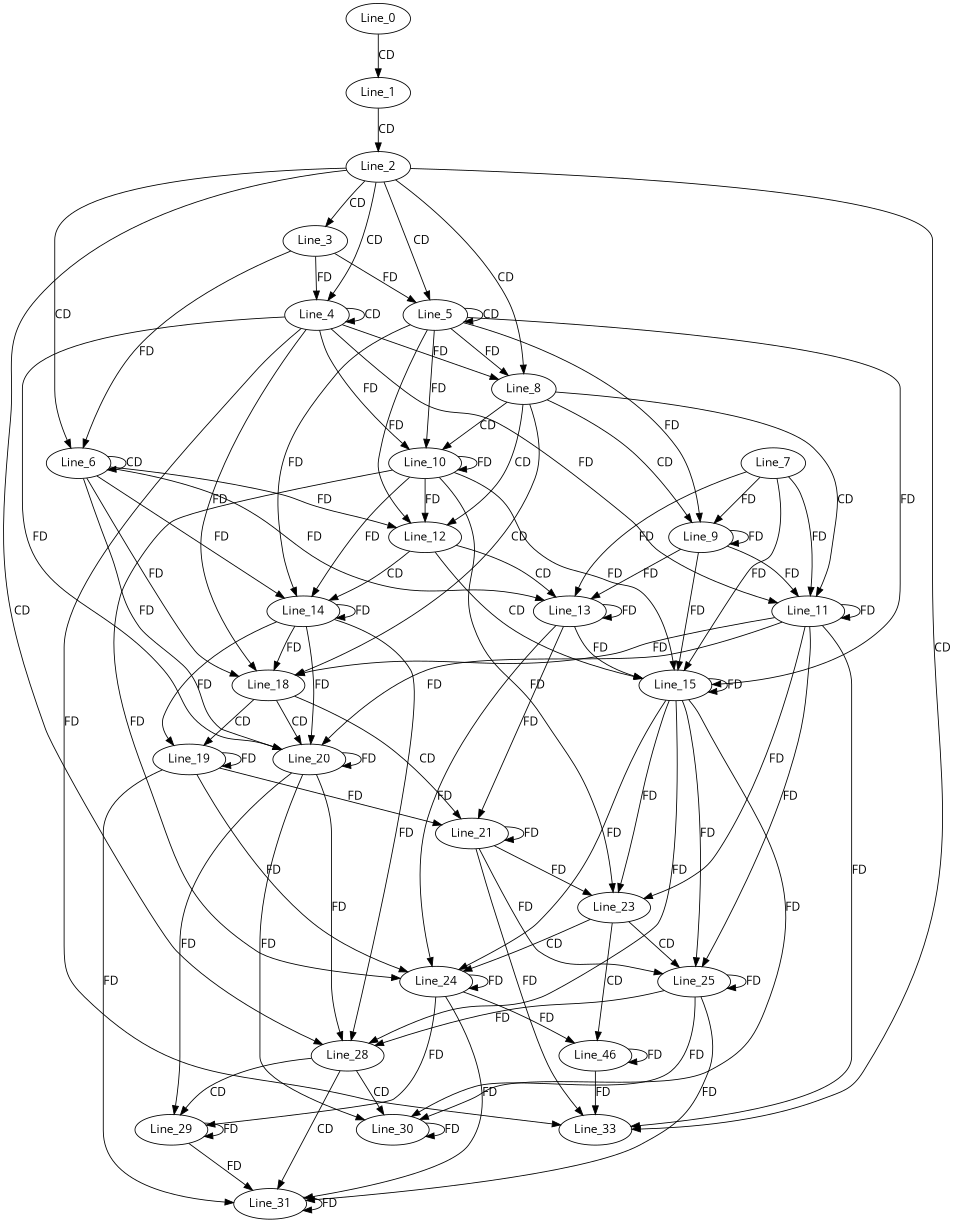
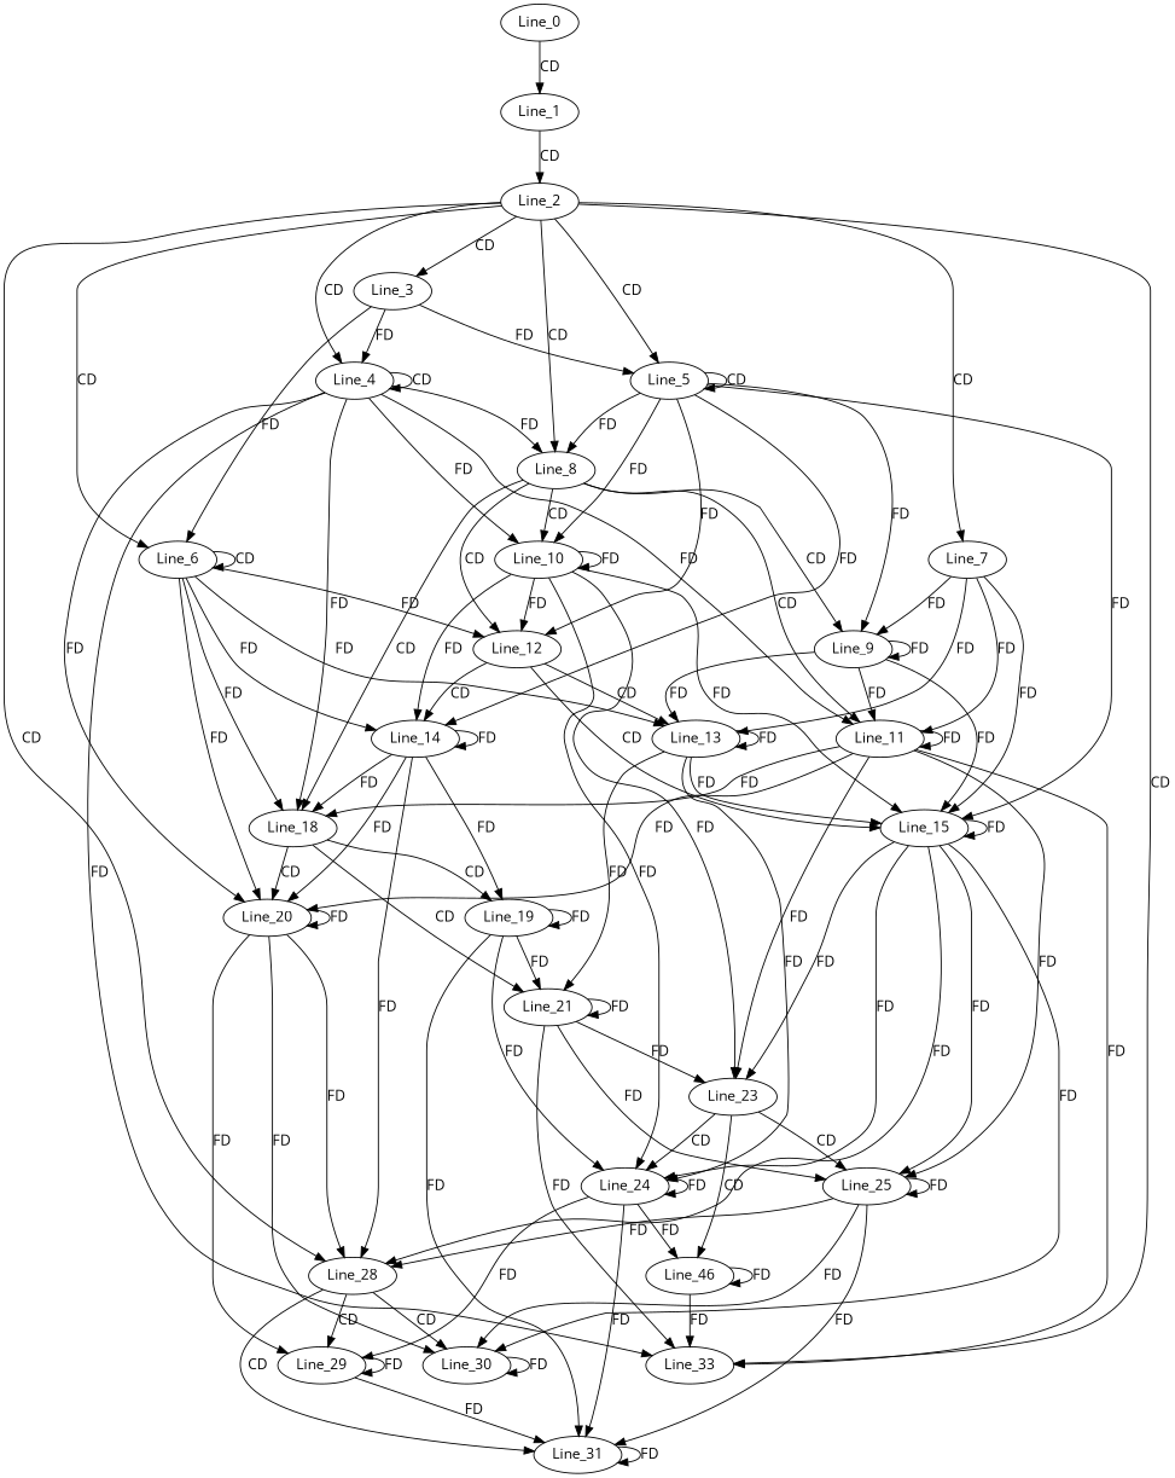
  digraph {
    fontname="Open Sans"
    node [fontname="Open Sans"]
    edge [fontname="Open Sans"]
    Line_0
    Line_1
    Line_2
    Line_3
    Line_4
    Line_5
    Line_6
    Line_7
    Line_8
    Line_28
    Line_33
    Line_10
    Line_11
    Line_18
    Line_20
    Line_9
    Line_12
    Line_14
    Line_15
    Line_13
    Line_30
    Line_31
    Line_29
    Line_23
    Line_24
    Line_25
    Line_21
    Line_19
    n29 [label=Line_46]
    Line_0 -> Line_1 [label=CD]
    Line_1 -> Line_2 [label=CD]
    Line_2 -> Line_3 [label=CD]
    Line_2 -> Line_4 [label=CD]
    Line_2 -> Line_5 [label=CD]
    Line_2 -> Line_6 [label=CD]
+   Line_2 -> Line_7 [label=CD]
    Line_2 -> Line_8 [label=CD]
    Line_2 -> Line_28 [label=CD]
    Line_2 -> Line_33 [label=CD]
    Line_3 -> Line_4 [label=FD]
    Line_3 -> Line_5 [label=FD]
    Line_3 -> Line_6 [label=FD]
    Line_4 -> Line_4 [label=CD]
    Line_4 -> Line_8 [label=FD]
    Line_4 -> Line_33 [label=FD]
    Line_4 -> Line_10 [label=FD]
    Line_4 -> Line_11 [label=FD]
    Line_4 -> Line_18 [label=FD]
    Line_4 -> Line_20 [label=FD]
    Line_5 -> Line_5 [label=CD]
    Line_5 -> Line_8 [label=FD]
    Line_5 -> Line_10 [label=FD]
    Line_5 -> Line_9 [label=FD]
    Line_5 -> Line_12 [label=FD]
    Line_5 -> Line_14 [label=FD]
    Line_5 -> Line_15 [label=FD]
    Line_6 -> Line_6 [label=CD]
    Line_6 -> Line_18 [label=FD]
    Line_6 -> Line_20 [label=FD]
    Line_6 -> Line_12 [label=FD]
    Line_6 -> Line_14 [label=FD]
    Line_6 -> Line_13 [label=FD]
    Line_7 -> Line_11 [label=FD]
    Line_7 -> Line_9 [label=FD]
    Line_7 -> Line_15 [label=FD]
    Line_7 -> Line_13 [label=FD]
    Line_8 -> Line_10 [label=CD]
    Line_8 -> Line_11 [label=CD]
    Line_8 -> Line_18 [label=CD]
    Line_8 -> Line_9 [label=CD]
    Line_8 -> Line_12 [label=CD]
    Line_28 -> Line_30 [label=CD]
    Line_28 -> Line_31 [label=CD]
    Line_28 -> Line_29 [label=CD]
    Line_10 -> Line_10 [label=FD]
    Line_10 -> Line_12 [label=FD]
    Line_10 -> Line_14 [label=FD]
    Line_10 -> Line_15 [label=FD]
    Line_10 -> Line_23 [label=FD]
    Line_10 -> Line_24 [label=FD]
    Line_11 -> Line_33 [label=FD]
    Line_11 -> Line_11 [label=FD]
    Line_11 -> Line_18 [label=FD]
    Line_11 -> Line_20 [label=FD]
    Line_11 -> Line_23 [label=FD]
    Line_11 -> Line_25 [label=FD]
    Line_18 -> Line_20 [label=CD]
    Line_18 -> Line_21 [label=CD]
    Line_18 -> Line_19 [label=CD]
    Line_20 -> Line_28 [label=FD]
    Line_20 -> Line_20 [label=FD]
    Line_20 -> Line_30 [label=FD]
    Line_20 -> Line_29 [label=FD]
    Line_9 -> Line_11 [label=FD]
    Line_9 -> Line_9 [label=FD]
    Line_9 -> Line_15 [label=FD]
    Line_9 -> Line_13 [label=FD]
    Line_12 -> Line_14 [label=CD]
    Line_12 -> Line_15 [label=CD]
    Line_12 -> Line_13 [label=CD]
    Line_14 -> Line_28 [label=FD]
    Line_14 -> Line_18 [label=FD]
    Line_14 -> Line_20 [label=FD]
    Line_14 -> Line_14 [label=FD]
    Line_14 -> Line_19 [label=FD]
    Line_15 -> Line_28 [label=FD]
    Line_15 -> Line_15 [label=FD]
    Line_15 -> Line_30 [label=FD]
    Line_15 -> Line_23 [label=FD]
    Line_15 -> Line_24 [label=FD]
    Line_15 -> Line_25 [label=FD]
    Line_13 -> Line_15 [label=FD]
    Line_13 -> Line_13 [label=FD]
    Line_13 -> Line_24 [label=FD]
    Line_13 -> Line_21 [label=FD]
    Line_30 -> Line_30 [label=FD]
    Line_31 -> Line_31 [label=FD]
    Line_29 -> Line_31 [label=FD]
    Line_29 -> Line_29 [label=FD]
    Line_23 -> Line_24 [label=CD]
    Line_23 -> Line_25 [label=CD]
    Line_23 -> n29 [label=CD]
    Line_24 -> Line_31 [label=FD]
    Line_24 -> Line_29 [label=FD]
    Line_24 -> Line_24 [label=FD]
    Line_24 -> n29 [label=FD]
    Line_25 -> Line_28 [label=FD]
    Line_25 -> Line_30 [label=FD]
    Line_25 -> Line_31 [label=FD]
    Line_25 -> Line_25 [label=FD]
    Line_21 -> Line_33 [label=FD]
    Line_21 -> Line_23 [label=FD]
    Line_21 -> Line_25 [label=FD]
    Line_21 -> Line_21 [label=FD]
    Line_19 -> Line_31 [label=FD]
    Line_19 -> Line_24 [label=FD]
    Line_19 -> Line_21 [label=FD]
    Line_19 -> Line_19 [label=FD]
    n29 -> Line_33 [label=FD]
    n29 -> n29 [label=FD]
  }
